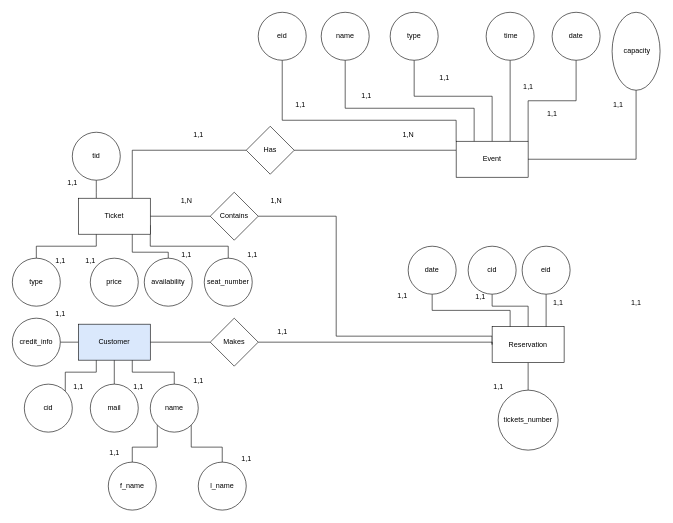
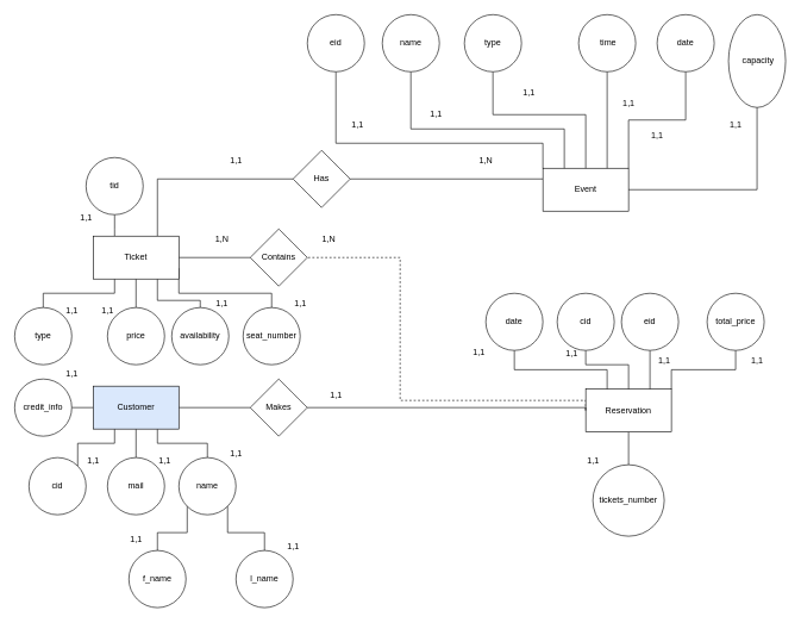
  <mxCell id="0" />
  <mxCell id="1" parent="0" />
- <mxCell id="2" style="edgeStyle=orthogonalEdgeStyle;rounded=0;orthogonalLoop=1;jettySize=auto;html=1;exitX=0;exitY=0.5;exitDx=0;exitDy=0;entryX=1;entryY=0.5;entryDx=0;entryDy=0;endArrow=none;endFill=0;" parent="1" source="4" target="21" edge="1"><mxGeometry relative="1" as="geometry"><Array as="points"><mxPoint x="820" y="560" /><mxPoint x="560" y="560" /><mxPoint x="560" y="360" /></Array></mxGeometry></mxCell>
+ <mxCell id="2" style="edgeStyle=orthogonalEdgeStyle;rounded=0;orthogonalLoop=1;jettySize=auto;html=1;exitX=0;exitY=0.5;exitDx=0;exitDy=0;entryX=1;entryY=0.5;entryDx=0;entryDy=0;endArrow=none;endFill=0;dashed=1;" parent="1" source="4" target="21" edge="1"><mxGeometry relative="1" as="geometry"><Array as="points"><mxPoint x="820" y="560" /><mxPoint x="560" y="560" /><mxPoint x="560" y="360" /></Array></mxGeometry></mxCell>
  <mxCell id="3" style="edgeStyle=orthogonalEdgeStyle;rounded=0;orthogonalLoop=1;jettySize=auto;html=1;exitX=0.5;exitY=1;exitDx=0;exitDy=0;entryX=0.5;entryY=0;entryDx=0;entryDy=0;endArrow=none;endFill=0;" parent="1" source="4" target="47" edge="1"><mxGeometry relative="1" as="geometry" /></mxCell>
  <mxCell id="4" value="Reservation" style="rounded=0;whiteSpace=wrap;html=1;" parent="1" vertex="1"><mxGeometry x="820" y="544" width="120" height="60" as="geometry" /></mxCell>
  <mxCell id="5" value="" style="edgeStyle=orthogonalEdgeStyle;rounded=0;orthogonalLoop=1;jettySize=auto;html=1;endArrow=none;endFill=0;" parent="1" source="10" target="23" edge="1"><mxGeometry relative="1" as="geometry" /></mxCell>
  <mxCell id="6" style="edgeStyle=orthogonalEdgeStyle;rounded=0;orthogonalLoop=1;jettySize=auto;html=1;exitX=0;exitY=0.5;exitDx=0;exitDy=0;entryX=1;entryY=0.5;entryDx=0;entryDy=0;endArrow=none;endFill=0;" parent="1" source="10" target="55" edge="1"><mxGeometry relative="1" as="geometry" /></mxCell>
  <mxCell id="7" style="edgeStyle=orthogonalEdgeStyle;rounded=0;orthogonalLoop=1;jettySize=auto;html=1;exitX=0.25;exitY=1;exitDx=0;exitDy=0;entryX=1;entryY=0;entryDx=0;entryDy=0;endArrow=none;endFill=0;" parent="1" source="10" target="54" edge="1"><mxGeometry relative="1" as="geometry" /></mxCell>
  <mxCell id="8" style="edgeStyle=orthogonalEdgeStyle;rounded=0;orthogonalLoop=1;jettySize=auto;html=1;exitX=0.5;exitY=1;exitDx=0;exitDy=0;entryX=0.5;entryY=0;entryDx=0;entryDy=0;endArrow=none;endFill=0;" parent="1" source="10" target="53" edge="1"><mxGeometry relative="1" as="geometry" /></mxCell>
  <mxCell id="9" style="edgeStyle=orthogonalEdgeStyle;rounded=0;orthogonalLoop=1;jettySize=auto;html=1;exitX=0.75;exitY=1;exitDx=0;exitDy=0;entryX=0.5;entryY=0;entryDx=0;entryDy=0;endArrow=none;endFill=0;" parent="1" source="10" target="60" edge="1"><mxGeometry relative="1" as="geometry" /></mxCell>
  <mxCell id="10" value="Customer" style="rounded=0;whiteSpace=wrap;html=1;fillColor=#dae8fc;" parent="1" vertex="1"><mxGeometry x="130" y="540" width="120" height="60" as="geometry" /></mxCell>
  <mxCell id="11" style="edgeStyle=orthogonalEdgeStyle;rounded=0;orthogonalLoop=1;jettySize=auto;html=1;exitX=0;exitY=0.25;exitDx=0;exitDy=0;entryX=1;entryY=0.5;entryDx=0;entryDy=0;endArrow=none;endFill=0;" edge="1" parent="1" source="12" target="83"><mxGeometry relative="1" as="geometry" /></mxCell>
  <mxCell id="12" value="Event" style="rounded=0;whiteSpace=wrap;html=1;" parent="1" vertex="1"><mxGeometry x="760" y="235" width="120" height="60" as="geometry" /></mxCell>
  <mxCell id="13" value="" style="edgeStyle=orthogonalEdgeStyle;rounded=0;orthogonalLoop=1;jettySize=auto;html=1;endArrow=none;endFill=0;" parent="1" source="20" target="21" edge="1"><mxGeometry relative="1" as="geometry" /></mxCell>
  <mxCell id="14" value="" style="edgeStyle=orthogonalEdgeStyle;rounded=0;orthogonalLoop=1;jettySize=auto;html=1;endArrow=none;endFill=0;" parent="1" source="20" target="48" edge="1"><mxGeometry relative="1" as="geometry"><Array as="points"><mxPoint x="160" y="320" /><mxPoint x="160" y="320" /></Array></mxGeometry></mxCell>
  <mxCell id="15" style="edgeStyle=orthogonalEdgeStyle;rounded=0;orthogonalLoop=1;jettySize=auto;html=1;exitX=0.25;exitY=1;exitDx=0;exitDy=0;entryX=0.5;entryY=0;entryDx=0;entryDy=0;endArrow=none;endFill=0;" parent="1" source="20" target="52" edge="1"><mxGeometry relative="1" as="geometry"><Array as="points"><mxPoint x="160" y="410" /><mxPoint x="60" y="410" /></Array></mxGeometry></mxCell>
+ <mxCell id="16" style="edgeStyle=orthogonalEdgeStyle;rounded=0;orthogonalLoop=1;jettySize=auto;html=1;exitX=0.5;exitY=1;exitDx=0;exitDy=0;endArrow=none;endFill=0;" parent="1" source="20" target="51" edge="1"><mxGeometry relative="1" as="geometry" /></mxCell>
  <mxCell id="17" style="edgeStyle=orthogonalEdgeStyle;rounded=0;orthogonalLoop=1;jettySize=auto;html=1;exitX=0.75;exitY=1;exitDx=0;exitDy=0;entryX=0.5;entryY=0;entryDx=0;entryDy=0;endArrow=none;endFill=0;" parent="1" source="20" target="50" edge="1"><mxGeometry relative="1" as="geometry"><Array as="points"><mxPoint x="220" y="420" /><mxPoint x="280" y="420" /></Array></mxGeometry></mxCell>
  <mxCell id="18" style="edgeStyle=orthogonalEdgeStyle;rounded=0;orthogonalLoop=1;jettySize=auto;html=1;exitX=1;exitY=0.75;exitDx=0;exitDy=0;endArrow=none;endFill=0;" parent="1" source="20" target="49" edge="1"><mxGeometry relative="1" as="geometry"><Array as="points"><mxPoint x="250" y="410" /><mxPoint x="380" y="410" /></Array></mxGeometry></mxCell>
  <mxCell id="19" style="edgeStyle=orthogonalEdgeStyle;rounded=0;orthogonalLoop=1;jettySize=auto;html=1;exitX=0.75;exitY=0;exitDx=0;exitDy=0;entryX=0;entryY=0.5;entryDx=0;entryDy=0;endArrow=none;endFill=0;" edge="1" parent="1" source="20" target="83"><mxGeometry relative="1" as="geometry" /></mxCell>
  <mxCell id="20" value="Ticket" style="rounded=0;whiteSpace=wrap;html=1;" parent="1" vertex="1"><mxGeometry x="130" y="330" width="120" height="60" as="geometry" /></mxCell>
  <mxCell id="21" value="Contains" style="rhombus;whiteSpace=wrap;html=1;rounded=0;" parent="1" vertex="1"><mxGeometry x="350" y="320" width="80" height="80" as="geometry" /></mxCell>
  <mxCell id="22" style="edgeStyle=orthogonalEdgeStyle;rounded=0;orthogonalLoop=1;jettySize=auto;html=1;exitX=1;exitY=0.5;exitDx=0;exitDy=0;entryX=0;entryY=0.5;entryDx=0;entryDy=0;endArrow=none;endFill=0;" parent="1" source="23" target="4" edge="1"><mxGeometry relative="1" as="geometry"><Array as="points"><mxPoint x="820" y="570" /></Array></mxGeometry></mxCell>
  <mxCell id="23" value="Makes" style="rhombus;whiteSpace=wrap;html=1;rounded=0;" parent="1" vertex="1"><mxGeometry x="350" y="530" width="80" height="80" as="geometry" /></mxCell>
  <mxCell id="24" value="1,1" style="text;html=1;align=center;verticalAlign=middle;resizable=0;points=[];autosize=1;strokeColor=none;fillColor=none;" parent="1" vertex="1"><mxGeometry x="80" y="508" width="40" height="30" as="geometry" /></mxCell>
  <mxCell id="25" value="1,N" style="text;html=1;align=center;verticalAlign=middle;resizable=0;points=[];autosize=1;strokeColor=none;fillColor=none;" parent="1" vertex="1"><mxGeometry x="440" y="320" width="40" height="30" as="geometry" /></mxCell>
  <mxCell id="26" value="1,1" style="text;html=1;align=center;verticalAlign=middle;resizable=0;points=[];autosize=1;strokeColor=none;fillColor=none;" parent="1" vertex="1"><mxGeometry x="450" y="538" width="40" height="30" as="geometry" /></mxCell>
  <mxCell id="27" style="edgeStyle=orthogonalEdgeStyle;rounded=0;orthogonalLoop=1;jettySize=auto;html=1;exitX=0.5;exitY=1;exitDx=0;exitDy=0;entryX=0;entryY=0;entryDx=0;entryDy=0;endArrow=none;endFill=0;" parent="1" source="28" target="12" edge="1"><mxGeometry relative="1" as="geometry"><Array as="points"><mxPoint x="470" y="200" /><mxPoint x="760" y="200" /></Array></mxGeometry></mxCell>
  <mxCell id="28" value="eid" style="ellipse;whiteSpace=wrap;html=1;rounded=0;" parent="1" vertex="1"><mxGeometry x="430" y="20" width="80" height="80" as="geometry" /></mxCell>
  <mxCell id="29" style="edgeStyle=orthogonalEdgeStyle;rounded=0;orthogonalLoop=1;jettySize=auto;html=1;exitX=0.5;exitY=1;exitDx=0;exitDy=0;entryX=0.25;entryY=0;entryDx=0;entryDy=0;endArrow=none;endFill=0;" parent="1" source="30" target="12" edge="1"><mxGeometry relative="1" as="geometry"><Array as="points"><mxPoint x="575" y="180" /><mxPoint x="790" y="180" /></Array></mxGeometry></mxCell>
  <mxCell id="30" value="name" style="ellipse;whiteSpace=wrap;html=1;rounded=0;" parent="1" vertex="1"><mxGeometry x="535" y="20" width="80" height="80" as="geometry" /></mxCell>
  <mxCell id="31" style="edgeStyle=orthogonalEdgeStyle;rounded=0;orthogonalLoop=1;jettySize=auto;html=1;exitX=0.5;exitY=1;exitDx=0;exitDy=0;entryX=1;entryY=0.5;entryDx=0;entryDy=0;endArrow=none;endFill=0;" edge="1" parent="1" source="32" target="12"><mxGeometry relative="1" as="geometry" /></mxCell>
  <mxCell id="32" value="&amp;nbsp;capacity" style="ellipse;whiteSpace=wrap;html=1;aspect=fixed;" parent="1" vertex="1"><mxGeometry x="1020" y="20" width="80" height="130" as="geometry" /></mxCell>
  <mxCell id="33" style="edgeStyle=orthogonalEdgeStyle;rounded=0;orthogonalLoop=1;jettySize=auto;html=1;exitX=0.5;exitY=1;exitDx=0;exitDy=0;entryX=1;entryY=0;entryDx=0;entryDy=0;endArrow=none;endFill=0;" parent="1" source="34" target="12" edge="1"><mxGeometry relative="1" as="geometry" /></mxCell>
  <mxCell id="34" value="date" style="ellipse;whiteSpace=wrap;html=1;aspect=fixed;" parent="1" vertex="1"><mxGeometry x="920" y="20" width="80" height="80" as="geometry" /></mxCell>
  <mxCell id="35" style="edgeStyle=orthogonalEdgeStyle;rounded=0;orthogonalLoop=1;jettySize=auto;html=1;exitX=0.5;exitY=1;exitDx=0;exitDy=0;entryX=0.5;entryY=0;entryDx=0;entryDy=0;endArrow=none;endFill=0;" parent="1" source="36" target="12" edge="1"><mxGeometry relative="1" as="geometry"><Array as="points"><mxPoint x="690" y="160" /><mxPoint x="820" y="160" /></Array></mxGeometry></mxCell>
  <mxCell id="36" value="type" style="ellipse;whiteSpace=wrap;html=1;aspect=fixed;" parent="1" vertex="1"><mxGeometry x="650" y="20" width="80" height="80" as="geometry" /></mxCell>
  <mxCell id="37" style="edgeStyle=orthogonalEdgeStyle;rounded=0;orthogonalLoop=1;jettySize=auto;html=1;exitX=0.5;exitY=1;exitDx=0;exitDy=0;entryX=0.75;entryY=0;entryDx=0;entryDy=0;endArrow=none;endFill=0;" parent="1" source="38" target="12" edge="1"><mxGeometry relative="1" as="geometry"><Array as="points"><mxPoint x="850" y="100" /></Array></mxGeometry></mxCell>
  <mxCell id="38" value="&amp;nbsp;time" style="ellipse;whiteSpace=wrap;html=1;aspect=fixed;" parent="1" vertex="1"><mxGeometry x="810" y="20" width="80" height="80" as="geometry" /></mxCell>
  <mxCell id="39" style="edgeStyle=orthogonalEdgeStyle;rounded=0;orthogonalLoop=1;jettySize=auto;html=1;exitX=0.5;exitY=1;exitDx=0;exitDy=0;entryX=0.25;entryY=0;entryDx=0;entryDy=0;endArrow=none;endFill=0;" parent="1" source="40" target="4" edge="1"><mxGeometry relative="1" as="geometry" /></mxCell>
  <mxCell id="40" value="date" style="ellipse;whiteSpace=wrap;html=1;rounded=0;" parent="1" vertex="1"><mxGeometry x="680" y="410" width="80" height="80" as="geometry" /></mxCell>
  <mxCell id="41" style="edgeStyle=orthogonalEdgeStyle;rounded=0;orthogonalLoop=1;jettySize=auto;html=1;exitX=0.5;exitY=1;exitDx=0;exitDy=0;entryX=0.75;entryY=0;entryDx=0;entryDy=0;endArrow=none;endFill=0;" parent="1" source="42" target="4" edge="1"><mxGeometry relative="1" as="geometry" /></mxCell>
  <mxCell id="42" value="eid" style="ellipse;whiteSpace=wrap;html=1;rounded=0;" parent="1" vertex="1"><mxGeometry x="870" y="410" width="80" height="80" as="geometry" /></mxCell>
  <mxCell id="43" style="edgeStyle=orthogonalEdgeStyle;rounded=0;orthogonalLoop=1;jettySize=auto;html=1;exitX=0.5;exitY=1;exitDx=0;exitDy=0;entryX=0.5;entryY=0;entryDx=0;entryDy=0;endArrow=none;endFill=0;" parent="1" source="44" target="4" edge="1"><mxGeometry relative="1" as="geometry"><Array as="points"><mxPoint x="820" y="510" /><mxPoint x="880" y="510" /></Array></mxGeometry></mxCell>
  <mxCell id="44" value="cid" style="ellipse;whiteSpace=wrap;html=1;rounded=0;" parent="1" vertex="1"><mxGeometry x="780" y="410" width="80" height="80" as="geometry" /></mxCell>
+ <mxCell id="45" style="edgeStyle=orthogonalEdgeStyle;rounded=0;orthogonalLoop=1;jettySize=auto;html=1;exitX=0.5;exitY=1;exitDx=0;exitDy=0;entryX=1;entryY=0;entryDx=0;entryDy=0;endArrow=none;endFill=0;" parent="1" source="46" target="4" edge="1"><mxGeometry relative="1" as="geometry" /></mxCell>
+ <mxCell id="46" value="total_price" style="ellipse;whiteSpace=wrap;html=1;aspect=fixed;" parent="1" vertex="1"><mxGeometry x="990" y="410" width="80" height="80" as="geometry" /></mxCell>
  <mxCell id="47" value="tickets_number" style="ellipse;whiteSpace=wrap;html=1;aspect=fixed;" parent="1" vertex="1"><mxGeometry x="830" y="650" width="100" height="100" as="geometry" /></mxCell>
  <mxCell id="48" value="tid" style="ellipse;whiteSpace=wrap;html=1;rounded=0;" parent="1" vertex="1"><mxGeometry x="120" y="220" width="80" height="80" as="geometry" /></mxCell>
  <mxCell id="49" value="seat_number" style="ellipse;whiteSpace=wrap;html=1;aspect=fixed;" parent="1" vertex="1"><mxGeometry x="340" y="430" width="80" height="80" as="geometry" /></mxCell>
  <mxCell id="50" value="availability" style="ellipse;whiteSpace=wrap;html=1;aspect=fixed;" parent="1" vertex="1"><mxGeometry x="240" y="430" width="80" height="80" as="geometry" /></mxCell>
  <mxCell id="51" value="price" style="ellipse;whiteSpace=wrap;html=1;aspect=fixed;" parent="1" vertex="1"><mxGeometry x="150" y="430" width="80" height="80" as="geometry" /></mxCell>
  <mxCell id="52" value="type" style="ellipse;whiteSpace=wrap;html=1;aspect=fixed;" parent="1" vertex="1"><mxGeometry x="20" y="430" width="80" height="80" as="geometry" /></mxCell>
  <mxCell id="53" value="mail" style="ellipse;whiteSpace=wrap;html=1;aspect=fixed;" parent="1" vertex="1"><mxGeometry x="150" y="640" width="80" height="80" as="geometry" /></mxCell>
  <mxCell id="54" value="cid" style="ellipse;whiteSpace=wrap;html=1;aspect=fixed;" parent="1" vertex="1"><mxGeometry x="40" y="640" width="80" height="80" as="geometry" /></mxCell>
  <mxCell id="55" value="credit_info" style="ellipse;whiteSpace=wrap;html=1;aspect=fixed;" parent="1" vertex="1"><mxGeometry x="20" y="530" width="80" height="80" as="geometry" /></mxCell>
  <mxCell id="56" value="l_name" style="ellipse;whiteSpace=wrap;html=1;aspect=fixed;" parent="1" vertex="1"><mxGeometry x="330" y="770" width="80" height="80" as="geometry" /></mxCell>
  <mxCell id="57" value="f_name" style="ellipse;whiteSpace=wrap;html=1;aspect=fixed;" parent="1" vertex="1"><mxGeometry x="180" y="770" width="80" height="80" as="geometry" /></mxCell>
  <mxCell id="58" style="edgeStyle=orthogonalEdgeStyle;rounded=0;orthogonalLoop=1;jettySize=auto;html=1;exitX=0;exitY=1;exitDx=0;exitDy=0;entryX=0.5;entryY=0;entryDx=0;entryDy=0;endArrow=none;endFill=0;" parent="1" source="60" target="57" edge="1"><mxGeometry relative="1" as="geometry" /></mxCell>
  <mxCell id="59" style="edgeStyle=orthogonalEdgeStyle;rounded=0;orthogonalLoop=1;jettySize=auto;html=1;exitX=1;exitY=1;exitDx=0;exitDy=0;entryX=0.5;entryY=0;entryDx=0;entryDy=0;endArrow=none;endFill=0;" parent="1" source="60" target="56" edge="1"><mxGeometry relative="1" as="geometry" /></mxCell>
  <mxCell id="60" value="name" style="ellipse;whiteSpace=wrap;html=1;aspect=fixed;" parent="1" vertex="1"><mxGeometry x="250" y="640" width="80" height="80" as="geometry" /></mxCell>
  <mxCell id="61" value="1,1" style="text;html=1;align=center;verticalAlign=middle;resizable=0;points=[];autosize=1;strokeColor=none;fillColor=none;" parent="1" vertex="1"><mxGeometry x="100" y="290" width="40" height="30" as="geometry" /></mxCell>
  <mxCell id="62" value="1,1" style="text;html=1;align=center;verticalAlign=middle;resizable=0;points=[];autosize=1;strokeColor=none;fillColor=none;" parent="1" vertex="1"><mxGeometry x="80" y="420" width="40" height="30" as="geometry" /></mxCell>
  <mxCell id="63" value="1,1" style="text;html=1;align=center;verticalAlign=middle;resizable=0;points=[];autosize=1;strokeColor=none;fillColor=none;" parent="1" vertex="1"><mxGeometry x="400" y="410" width="40" height="30" as="geometry" /></mxCell>
  <mxCell id="64" value="1,1" style="text;html=1;align=center;verticalAlign=middle;resizable=0;points=[];autosize=1;strokeColor=none;fillColor=none;" parent="1" vertex="1"><mxGeometry x="130" y="420" width="40" height="30" as="geometry" /></mxCell>
  <mxCell id="65" value="1,1" style="text;html=1;align=center;verticalAlign=middle;resizable=0;points=[];autosize=1;strokeColor=none;fillColor=none;" parent="1" vertex="1"><mxGeometry x="310" y="620" width="40" height="30" as="geometry" /></mxCell>
  <mxCell id="66" value="1,1" style="text;html=1;align=center;verticalAlign=middle;resizable=0;points=[];autosize=1;strokeColor=none;fillColor=none;" parent="1" vertex="1"><mxGeometry x="290" y="410" width="40" height="30" as="geometry" /></mxCell>
  <mxCell id="67" value="1,1" style="text;html=1;align=center;verticalAlign=middle;resizable=0;points=[];autosize=1;strokeColor=none;fillColor=none;" parent="1" vertex="1"><mxGeometry x="170" y="740" width="40" height="30" as="geometry" /></mxCell>
  <mxCell id="68" value="1,1" style="text;html=1;align=center;verticalAlign=middle;resizable=0;points=[];autosize=1;strokeColor=none;fillColor=none;" parent="1" vertex="1"><mxGeometry x="390" y="750" width="40" height="30" as="geometry" /></mxCell>
  <mxCell id="69" value="1,1" style="text;html=1;align=center;verticalAlign=middle;resizable=0;points=[];autosize=1;strokeColor=none;fillColor=none;" parent="1" vertex="1"><mxGeometry x="110" y="630" width="40" height="30" as="geometry" /></mxCell>
  <mxCell id="70" value="1,1" style="text;html=1;align=center;verticalAlign=middle;resizable=0;points=[];autosize=1;strokeColor=none;fillColor=none;" parent="1" vertex="1"><mxGeometry x="210" y="630" width="40" height="30" as="geometry" /></mxCell>
  <mxCell id="71" value="1,1" style="text;html=1;align=center;verticalAlign=middle;resizable=0;points=[];autosize=1;strokeColor=none;fillColor=none;" parent="1" vertex="1"><mxGeometry x="720" y="115" width="40" height="30" as="geometry" /></mxCell>
  <mxCell id="72" value="1,1" style="text;html=1;align=center;verticalAlign=middle;resizable=0;points=[];autosize=1;strokeColor=none;fillColor=none;" parent="1" vertex="1"><mxGeometry x="590" y="145" width="40" height="30" as="geometry" /></mxCell>
  <mxCell id="73" value="1,1" style="text;html=1;align=center;verticalAlign=middle;resizable=0;points=[];autosize=1;strokeColor=none;fillColor=none;" parent="1" vertex="1"><mxGeometry x="480" y="160" width="40" height="30" as="geometry" /></mxCell>
  <mxCell id="74" value="1,1" style="text;html=1;align=center;verticalAlign=middle;resizable=0;points=[];autosize=1;strokeColor=none;fillColor=none;" parent="1" vertex="1"><mxGeometry x="1040" y="490" width="40" height="30" as="geometry" /></mxCell>
  <mxCell id="75" value="1,1" style="text;html=1;align=center;verticalAlign=middle;resizable=0;points=[];autosize=1;strokeColor=none;fillColor=none;" parent="1" vertex="1"><mxGeometry x="910" y="490" width="40" height="30" as="geometry" /></mxCell>
  <mxCell id="76" value="1,1" style="text;html=1;align=center;verticalAlign=middle;resizable=0;points=[];autosize=1;strokeColor=none;fillColor=none;" parent="1" vertex="1"><mxGeometry x="780" y="480" width="40" height="30" as="geometry" /></mxCell>
  <mxCell id="77" value="1,1" style="text;html=1;align=center;verticalAlign=middle;resizable=0;points=[];autosize=1;strokeColor=none;fillColor=none;" parent="1" vertex="1"><mxGeometry x="650" y="478" width="40" height="30" as="geometry" /></mxCell>
  <mxCell id="78" value="1,1" style="text;html=1;align=center;verticalAlign=middle;resizable=0;points=[];autosize=1;strokeColor=none;fillColor=none;" parent="1" vertex="1"><mxGeometry x="810" y="630" width="40" height="30" as="geometry" /></mxCell>
  <mxCell id="79" value="1,1" style="text;html=1;align=center;verticalAlign=middle;resizable=0;points=[];autosize=1;strokeColor=none;fillColor=none;" parent="1" vertex="1"><mxGeometry x="900" y="175" width="40" height="30" as="geometry" /></mxCell>
  <mxCell id="80" value="1,1" style="text;html=1;align=center;verticalAlign=middle;resizable=0;points=[];autosize=1;strokeColor=none;fillColor=none;" parent="1" vertex="1"><mxGeometry x="860" y="130" width="40" height="30" as="geometry" /></mxCell>
  <mxCell id="81" value="1,1" style="text;html=1;align=center;verticalAlign=middle;resizable=0;points=[];autosize=1;strokeColor=none;fillColor=none;" parent="1" vertex="1"><mxGeometry x="1010" y="160" width="40" height="30" as="geometry" /></mxCell>
  <mxCell id="82" value="1,N" style="text;html=1;align=center;verticalAlign=middle;resizable=0;points=[];autosize=1;strokeColor=none;fillColor=none;" vertex="1" parent="1"><mxGeometry x="290" y="320" width="40" height="30" as="geometry" /></mxCell>
  <mxCell id="83" value="Has" style="rhombus;whiteSpace=wrap;html=1;rounded=0;" vertex="1" parent="1"><mxGeometry x="410" y="210" width="80" height="80" as="geometry" /></mxCell>
  <mxCell id="84" value="1,1" style="text;html=1;align=center;verticalAlign=middle;resizable=0;points=[];autosize=1;strokeColor=none;fillColor=none;" vertex="1" parent="1"><mxGeometry x="310" y="210" width="40" height="30" as="geometry" /></mxCell>
  <mxCell id="85" value="1,N" style="text;html=1;align=center;verticalAlign=middle;resizable=0;points=[];autosize=1;strokeColor=none;fillColor=none;" vertex="1" parent="1"><mxGeometry x="660" y="210" width="40" height="30" as="geometry" /></mxCell>
